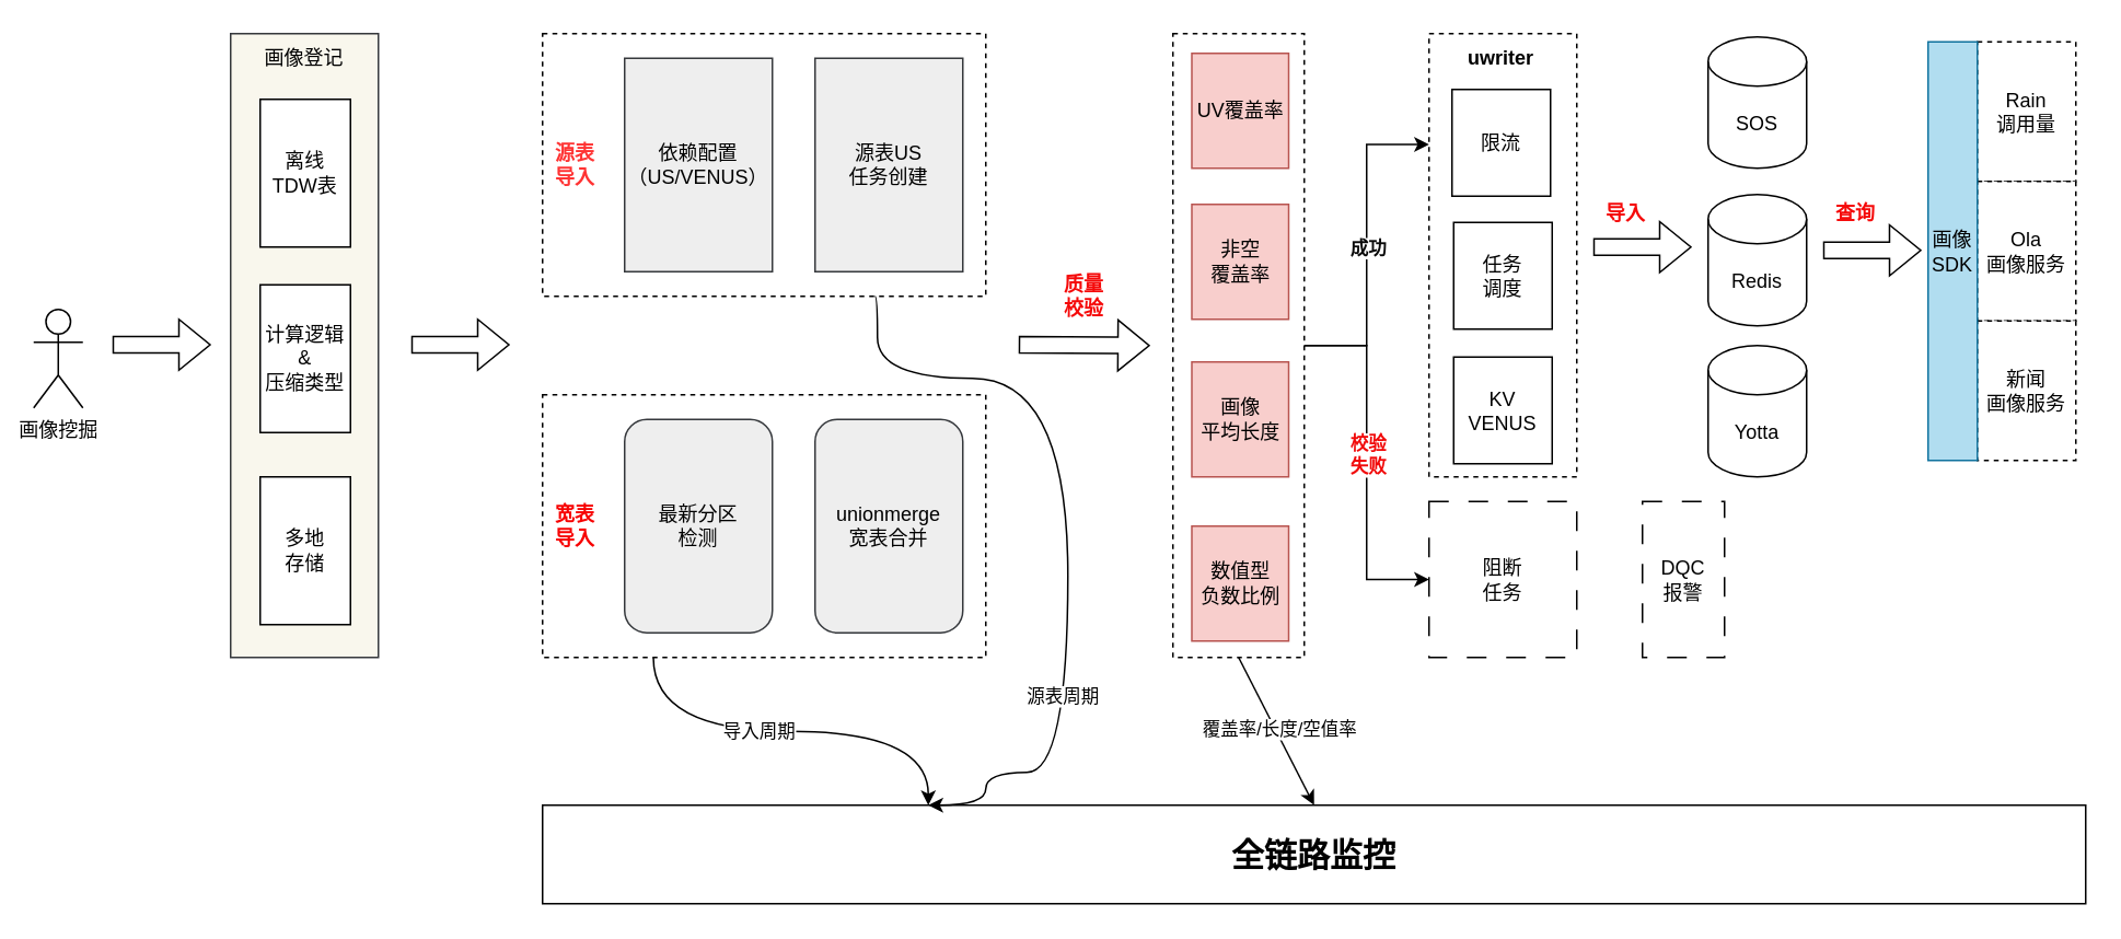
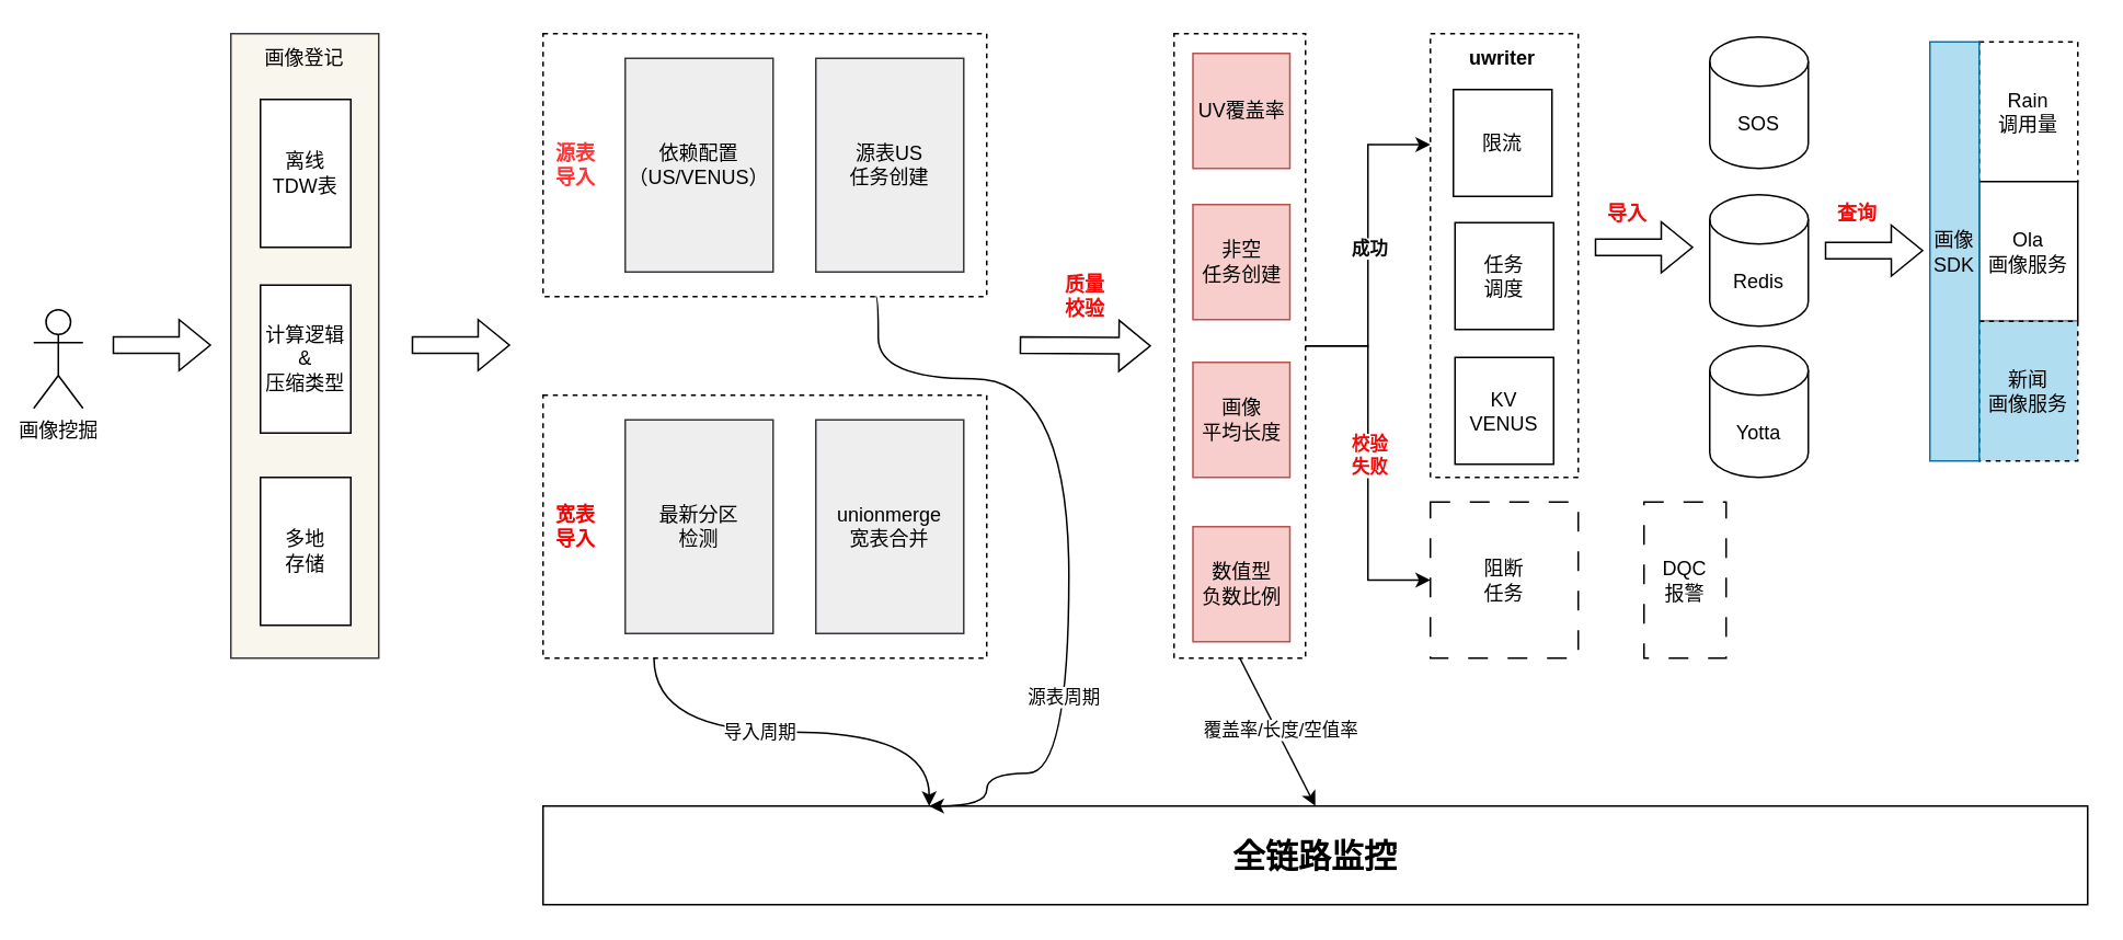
  <mxCell id="0" />
  <mxCell id="1" parent="0" />
  <mxCell id="2" value="" style="rounded=0;whiteSpace=wrap;html=1;fillColor=#f9f7ed;strokeColor=#36393d;" vertex="1" parent="1"><mxGeometry x="140" y="20" width="90" height="380" as="geometry" /></mxCell>
  <mxCell id="3" value="画像挖掘" style="shape=umlActor;verticalLabelPosition=bottom;verticalAlign=top;html=1;outlineConnect=0;" vertex="1" parent="1"><mxGeometry y="188" width="30" height="60" as="geometry" x="20" /></mxCell>
  <mxCell id="4" value="画像登记" style="text;html=1;strokeColor=none;fillColor=none;align=center;verticalAlign=middle;whiteSpace=wrap;rounded=0;" vertex="1" parent="1"><mxGeometry x="155" y="20" width="60" height="30" as="geometry" /></mxCell>
  <mxCell id="5" value="离线&lt;br&gt;TDW表" style="rounded=0;whiteSpace=wrap;html=1;" vertex="1" parent="1"><mxGeometry x="158" y="60" width="55" height="90" as="geometry" /></mxCell>
  <mxCell id="6" value="计算逻辑&amp;amp;&lt;br&gt;压缩类型" style="rounded=0;whiteSpace=wrap;html=1;" vertex="1" parent="1"><mxGeometry x="158" y="173" width="55" height="90" as="geometry" /></mxCell>
  <mxCell id="7" value="多地&lt;br&gt;存储" style="rounded=0;whiteSpace=wrap;html=1;" vertex="1" parent="1"><mxGeometry x="158" y="290" width="55" height="90" as="geometry" /></mxCell>
  <mxCell id="8" value="" style="shape=flexArrow;endArrow=classic;html=1;rounded=0;" edge="1" parent="1"><mxGeometry width="50" height="50" relative="1" as="geometry"><mxPoint x="68" y="209.5" as="sourcePoint" /><mxPoint x="128" y="209.5" as="targetPoint" /></mxGeometry></mxCell>
  <mxCell id="9" value="" style="shape=flexArrow;endArrow=classic;html=1;rounded=0;" edge="1" parent="1"><mxGeometry width="50" height="50" relative="1" as="geometry"><mxPoint x="250" y="209.5" as="sourcePoint" /><mxPoint x="310" y="209.5" as="targetPoint" /></mxGeometry></mxCell>
  <mxCell id="10" value="" style="rounded=0;whiteSpace=wrap;html=1;fillColor=none;dashed=1;" vertex="1" parent="1"><mxGeometry x="330" y="20" width="270" height="160" as="geometry" /></mxCell>
  <mxCell id="11" value="" style="rounded=0;whiteSpace=wrap;html=1;fillColor=none;dashed=1;" vertex="1" parent="1"><mxGeometry x="330" y="240" width="270" height="160" as="geometry" /></mxCell>
  <mxCell id="12" value="依赖配置&lt;br&gt;（US/VENUS）" style="rounded=0;whiteSpace=wrap;html=1;fillColor=#eeeeee;strokeColor=#36393d;" vertex="1" parent="1"><mxGeometry x="380" y="35" width="90" height="130" as="geometry" /></mxCell>
  <mxCell id="13" value="源表US&lt;br&gt;任务创建" style="rounded=0;whiteSpace=wrap;html=1;fillColor=#eeeeee;strokeColor=#36393d;" vertex="1" parent="1"><mxGeometry x="496" y="35" width="90" height="130" as="geometry" /></mxCell>
- <mxCell id="14" value="unionmerge&lt;br&gt;宽表合并" style="whiteSpace=wrap;html=1;fillColor=#eeeeee;strokeColor=#36393d;rounded=1;" vertex="1" parent="1"><mxGeometry x="496" y="255" width="90" height="130" as="geometry" /></mxCell>
- <mxCell id="15" value="最新分区&lt;br&gt;检测" style="whiteSpace=wrap;html=1;fillColor=#eeeeee;strokeColor=#36393d;rounded=1;" vertex="1" parent="1"><mxGeometry x="380" y="255" width="90" height="130" as="geometry" /></mxCell>
+ <mxCell id="14" value="unionmerge&lt;br&gt;宽表合并" style="rounded=0;whiteSpace=wrap;html=1;fillColor=#eeeeee;strokeColor=#36393d;" vertex="1" parent="1"><mxGeometry x="496" y="255" width="90" height="130" as="geometry" /></mxCell>
+ <mxCell id="15" value="最新分区&lt;br&gt;检测" style="rounded=0;whiteSpace=wrap;html=1;fillColor=#eeeeee;strokeColor=#36393d;" vertex="1" parent="1"><mxGeometry x="380" y="255" width="90" height="130" as="geometry" /></mxCell>
  <mxCell id="16" value="&lt;font color=&quot;#ff3333&quot;&gt;&lt;b&gt;源表&lt;br&gt;导入&lt;/b&gt;&lt;/font&gt;" style="text;html=1;strokeColor=none;fillColor=none;align=center;verticalAlign=middle;whiteSpace=wrap;rounded=0;" vertex="1" parent="1"><mxGeometry x="330" y="85" width="40" height="30" as="geometry" /></mxCell>
  <mxCell id="17" value="&lt;font color=&quot;#f70202&quot;&gt;&lt;b&gt;宽表&lt;br&gt;导入&lt;/b&gt;&lt;/font&gt;" style="text;html=1;strokeColor=none;fillColor=none;align=center;verticalAlign=middle;whiteSpace=wrap;rounded=0;" vertex="1" parent="1"><mxGeometry x="330" y="305" width="40" height="30" as="geometry" /></mxCell>
  <mxCell id="18" value="" style="shape=flexArrow;endArrow=classic;html=1;rounded=0;" edge="1" parent="1"><mxGeometry width="50" height="50" relative="1" as="geometry"><mxPoint x="620" y="209.5" as="sourcePoint" /><mxPoint x="700" y="210" as="targetPoint" /></mxGeometry></mxCell>
  <mxCell id="19" value="" style="rounded=0;whiteSpace=wrap;html=1;fillColor=none;dashed=1;" vertex="1" parent="1"><mxGeometry x="714" y="20" width="80" height="380" as="geometry" /></mxCell>
  <mxCell id="20" value="&lt;b&gt;&lt;font color=&quot;#f50a0a&quot;&gt;质量&lt;br&gt;校验&lt;/font&gt;&lt;/b&gt;" style="text;html=1;strokeColor=none;fillColor=none;align=center;verticalAlign=middle;whiteSpace=wrap;rounded=0;" vertex="1" parent="1"><mxGeometry x="640" y="165" width="40" height="30" as="geometry" /></mxCell>
  <mxCell id="21" value="UV覆盖率" style="rounded=0;whiteSpace=wrap;html=1;fillColor=#f8cecc;strokeColor=#b85450;" vertex="1" parent="1"><mxGeometry x="725.5" y="32" width="59" height="70" as="geometry" /></mxCell>
- <mxCell id="22" value="非空&lt;br&gt;覆盖率" style="rounded=0;whiteSpace=wrap;html=1;fillColor=#f8cecc;strokeColor=#b85450;" vertex="1" parent="1"><mxGeometry x="725.5" y="124" width="59" height="70" as="geometry" /></mxCell>
+ <mxCell id="22" value="非空&lt;br&gt;任务创建" style="rounded=0;whiteSpace=wrap;html=1;fillColor=#f8cecc;strokeColor=#b85450;" vertex="1" parent="1"><mxGeometry x="725.5" y="124" width="59" height="70" as="geometry" /></mxCell>
  <mxCell id="23" value="画像&lt;br&gt;平均长度" style="rounded=0;whiteSpace=wrap;html=1;fillColor=#f8cecc;strokeColor=#b85450;" vertex="1" parent="1"><mxGeometry x="725.5" y="220" width="59" height="70" as="geometry" /></mxCell>
  <mxCell id="24" value="数值型&lt;br&gt;负数比例" style="rounded=0;whiteSpace=wrap;html=1;fillColor=#f8cecc;strokeColor=#b85450;" vertex="1" parent="1"><mxGeometry x="725.5" y="320" width="59" height="70" as="geometry" /></mxCell>
  <mxCell id="25" value="" style="rounded=0;whiteSpace=wrap;html=1;dashed=1;" vertex="1" parent="1"><mxGeometry x="870" y="20" width="90" height="270" as="geometry" /></mxCell>
  <mxCell id="26" value="阻断&lt;br&gt;任务" style="rounded=0;whiteSpace=wrap;html=1;dashed=1;dashPattern=12 12;" vertex="1" parent="1"><mxGeometry x="870" y="305" width="90" height="95" as="geometry" /></mxCell>
  <mxCell id="27" value="" style="endArrow=classic;html=1;rounded=0;exitX=1;exitY=0.5;exitDx=0;exitDy=0;entryX=0;entryY=0.5;entryDx=0;entryDy=0;edgeStyle=orthogonalEdgeStyle;" edge="1" parent="1" source="19" target="26"><mxGeometry width="50" height="50" relative="1" as="geometry"><mxPoint x="610" y="470" as="sourcePoint" /><mxPoint x="660" y="420" as="targetPoint" /></mxGeometry></mxCell>
  <mxCell id="28" value="&lt;b&gt;&lt;font color=&quot;#f10909&quot;&gt;校验&lt;br&gt;失败&lt;/font&gt;&lt;/b&gt;" style="edgeLabel;html=1;align=center;verticalAlign=middle;resizable=0;points=[];" vertex="1" connectable="0" parent="27"><mxGeometry x="-0.048" relative="1" as="geometry"><mxPoint as="offset" /></mxGeometry></mxCell>
  <mxCell id="29" value="" style="endArrow=classic;html=1;rounded=0;exitX=1;exitY=0.5;exitDx=0;exitDy=0;edgeStyle=orthogonalEdgeStyle;entryX=0;entryY=0.25;entryDx=0;entryDy=0;" edge="1" parent="1" target="25"><mxGeometry width="50" height="50" relative="1" as="geometry"><mxPoint x="794" y="210" as="sourcePoint" /><mxPoint x="840" y="70" as="targetPoint" /><Array as="points"><mxPoint x="832" y="210" /><mxPoint x="832" y="88" /><mxPoint x="870" y="88" /></Array></mxGeometry></mxCell>
  <mxCell id="30" value="&lt;b style=&quot;&quot;&gt;&lt;font color=&quot;#0a0a0a&quot;&gt;成功&lt;/font&gt;&lt;/b&gt;" style="edgeLabel;html=1;align=center;verticalAlign=middle;resizable=0;points=[];" vertex="1" connectable="0" parent="29"><mxGeometry x="-0.048" relative="1" as="geometry"><mxPoint y="-4" as="offset" /></mxGeometry></mxCell>
  <mxCell id="31" value="&lt;b&gt;uwriter&lt;/b&gt;" style="text;html=1;strokeColor=none;fillColor=none;align=center;verticalAlign=middle;whiteSpace=wrap;rounded=0;" vertex="1" parent="1"><mxGeometry x="884" y="20" width="60" height="30" as="geometry" /></mxCell>
  <mxCell id="32" value="限流" style="rounded=0;whiteSpace=wrap;html=1;" vertex="1" parent="1"><mxGeometry x="884" y="54" width="60" height="65" as="geometry" /></mxCell>
  <mxCell id="33" value="任务&lt;br&gt;调度" style="rounded=0;whiteSpace=wrap;html=1;" vertex="1" parent="1"><mxGeometry x="885" y="135" width="60" height="65" as="geometry" /></mxCell>
  <mxCell id="34" value="KV&lt;br&gt;VENUS" style="rounded=0;whiteSpace=wrap;html=1;" vertex="1" parent="1"><mxGeometry x="885" y="217" width="60" height="65" as="geometry" /></mxCell>
  <mxCell id="35" value="&lt;b&gt;&lt;font style=&quot;font-size: 20px;&quot;&gt;全链路监控&lt;/font&gt;&lt;/b&gt;" style="rounded=0;whiteSpace=wrap;html=1;" vertex="1" parent="1"><mxGeometry x="330" y="490" width="940" height="60" as="geometry" /></mxCell>
  <mxCell id="36" value="DQC&lt;br&gt;报警" style="rounded=0;whiteSpace=wrap;html=1;dashed=1;dashPattern=12 12;" vertex="1" parent="1"><mxGeometry x="1000" y="305" width="50" height="95" as="geometry" /></mxCell>
  <mxCell id="37" value="" style="endArrow=classic;html=1;rounded=0;exitX=0.25;exitY=1;exitDx=0;exitDy=0;entryX=0.25;entryY=0;entryDx=0;entryDy=0;edgeStyle=orthogonalEdgeStyle;curved=1;" edge="1" parent="1" source="11" target="35"><mxGeometry width="50" height="50" relative="1" as="geometry"><mxPoint x="410" y="480" as="sourcePoint" /><mxPoint x="460" y="430" as="targetPoint" /></mxGeometry></mxCell>
  <mxCell id="38" value="导入周期" style="edgeLabel;html=1;align=center;verticalAlign=middle;resizable=0;points=[];" vertex="1" connectable="0" parent="37"><mxGeometry x="-0.157" y="1" relative="1" as="geometry"><mxPoint as="offset" /></mxGeometry></mxCell>
  <mxCell id="39" value="" style="endArrow=classic;html=1;rounded=0;exitX=0.75;exitY=1;exitDx=0;exitDy=0;entryX=0.25;entryY=0;entryDx=0;entryDy=0;edgeStyle=orthogonalEdgeStyle;curved=1;" edge="1" parent="1" source="10" target="35"><mxGeometry width="50" height="50" relative="1" as="geometry"><mxPoint x="534.46" y="188" as="sourcePoint" /><mxPoint x="656.42" y="483" as="targetPoint" /><Array as="points"><mxPoint x="534" y="180" /><mxPoint x="534" y="230" /><mxPoint x="650" y="230" /><mxPoint x="650" y="470" /><mxPoint x="600" y="470" /><mxPoint x="600" y="490" /></Array></mxGeometry></mxCell>
  <mxCell id="40" value="源表周期" style="edgeLabel;html=1;align=center;verticalAlign=middle;resizable=0;points=[];" vertex="1" connectable="0" parent="39"><mxGeometry x="0.407" y="-4" relative="1" as="geometry"><mxPoint as="offset" /></mxGeometry></mxCell>
  <mxCell id="41" value="" style="endArrow=classic;html=1;rounded=0;exitX=0.5;exitY=1;exitDx=0;exitDy=0;entryX=0.5;entryY=0;entryDx=0;entryDy=0;" edge="1" parent="1" source="19" target="35"><mxGeometry width="50" height="50" relative="1" as="geometry"><mxPoint x="640" y="460" as="sourcePoint" /><mxPoint x="690" y="410" as="targetPoint" /></mxGeometry></mxCell>
  <mxCell id="42" value="覆盖率/长度/空值率" style="edgeLabel;html=1;align=center;verticalAlign=middle;resizable=0;points=[];" vertex="1" connectable="0" parent="41"><mxGeometry x="-0.022" y="1" relative="1" as="geometry"><mxPoint x="1" as="offset" /></mxGeometry></mxCell>
  <mxCell id="43" value="SOS" style="shape=cylinder3;whiteSpace=wrap;html=1;boundedLbl=1;backgroundOutline=1;size=15;" vertex="1" parent="1"><mxGeometry x="1040" y="22" width="60" height="80" as="geometry" /></mxCell>
  <mxCell id="44" value="Redis" style="shape=cylinder3;whiteSpace=wrap;html=1;boundedLbl=1;backgroundOutline=1;size=15;" vertex="1" parent="1"><mxGeometry x="1040" y="118" width="60" height="80" as="geometry" /></mxCell>
  <mxCell id="45" value="Yotta" style="shape=cylinder3;whiteSpace=wrap;html=1;boundedLbl=1;backgroundOutline=1;size=15;" vertex="1" parent="1"><mxGeometry x="1040" y="210" width="60" height="80" as="geometry" /></mxCell>
  <mxCell id="46" value="" style="shape=flexArrow;endArrow=classic;html=1;rounded=0;" edge="1" parent="1"><mxGeometry width="50" height="50" relative="1" as="geometry"><mxPoint x="970" y="150" as="sourcePoint" /><mxPoint x="1030" y="150" as="targetPoint" /></mxGeometry></mxCell>
  <mxCell id="47" value="&lt;font color=&quot;#f50a0a&quot;&gt;&lt;b&gt;导入&lt;/b&gt;&lt;/font&gt;" style="text;html=1;strokeColor=none;fillColor=none;align=center;verticalAlign=middle;whiteSpace=wrap;rounded=0;" vertex="1" parent="1"><mxGeometry x="970" y="115" width="40" height="30" as="geometry" /></mxCell>
  <mxCell id="48" value="" style="group" vertex="1" connectable="0" parent="1"><mxGeometry x="1174" y="25" width="90" height="255" as="geometry" /></mxCell>
  <mxCell id="49" value="Rain&lt;br&gt;调用量" style="rounded=0;whiteSpace=wrap;html=1;dashed=1;" vertex="1" parent="48"><mxGeometry x="30" width="60" height="85" as="geometry" /></mxCell>
- <mxCell id="50" value="Ola&lt;br&gt;画像服务" style="rounded=0;whiteSpace=wrap;html=1;dashed=1;" vertex="1" parent="48"><mxGeometry x="30" y="85" width="60" height="85" as="geometry" /></mxCell>
- <mxCell id="51" value="新闻&lt;br&gt;画像服务" style="rounded=0;whiteSpace=wrap;html=1;dashed=1;" vertex="1" parent="48"><mxGeometry x="30" y="170" width="60" height="85" as="geometry" /></mxCell>
+ <mxCell id="50" value="Ola&lt;br&gt;画像服务" style="rounded=0;whiteSpace=wrap;html=1;dashed=0;" vertex="1" parent="48"><mxGeometry x="30" y="85" width="60" height="85" as="geometry" /></mxCell>
+ <mxCell id="51" value="新闻&lt;br&gt;画像服务" style="rounded=0;whiteSpace=wrap;html=1;dashed=1;fillColor=#b1ddf0;" vertex="1" parent="48"><mxGeometry x="30" y="170" width="60" height="85" as="geometry" /></mxCell>
  <mxCell id="52" value="画像SDK" style="rounded=0;whiteSpace=wrap;html=1;fillColor=#b1ddf0;strokeColor=#10739e;" vertex="1" parent="48"><mxGeometry width="30" height="255" as="geometry" /></mxCell>
  <mxCell id="53" value="" style="shape=flexArrow;endArrow=classic;html=1;rounded=0;" edge="1" parent="1"><mxGeometry width="50" height="50" relative="1" as="geometry"><mxPoint x="1110" y="152.07" as="sourcePoint" /><mxPoint x="1170" y="152" as="targetPoint" /></mxGeometry></mxCell>
  <mxCell id="54" value="&lt;font color=&quot;#f50a0a&quot;&gt;&lt;b&gt;查询&lt;/b&gt;&lt;/font&gt;" style="text;html=1;strokeColor=none;fillColor=none;align=center;verticalAlign=middle;whiteSpace=wrap;rounded=0;" vertex="1" parent="1"><mxGeometry x="1110" y="115" width="40" height="30" as="geometry" /></mxCell>
